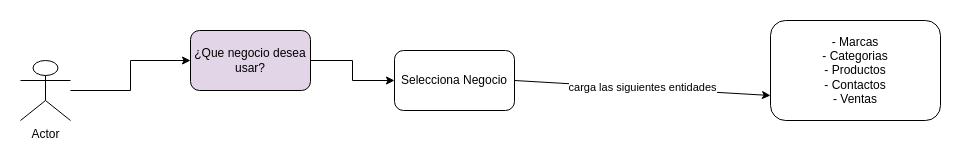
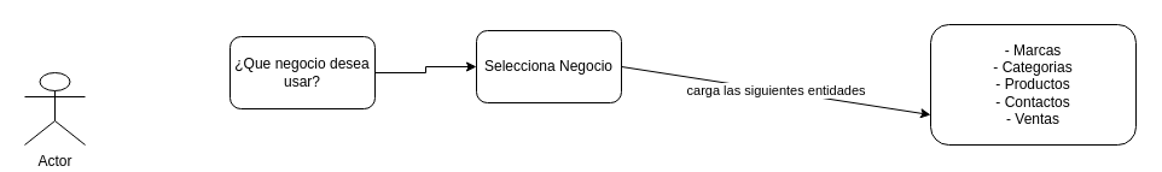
  <mxCell id="0" />
  <mxCell id="1" parent="0" />
- <mxCell id="2" style="edgeStyle=orthogonalEdgeStyle;rounded=0;orthogonalLoop=1;jettySize=auto;html=1;" edge="1" parent="1" source="3" target="8"><mxGeometry relative="1" as="geometry" /></mxCell>
  <mxCell id="3" value="Actor" style="shape=umlActor;verticalLabelPosition=bottom;verticalAlign=top;html=1;outlineConnect=0;" vertex="1" parent="1"><mxGeometry x="20" y="60" width="50" height="60" as="geometry" /></mxCell>
- <mxCell id="4" value="Selecciona Negocio" style="rounded=1;whiteSpace=wrap;html=1;" vertex="1" parent="1"><mxGeometry x="394" y="50" width="120" height="60" as="geometry" /></mxCell>
+ <mxCell id="4" value="Selecciona Negocio" style="rounded=1;whiteSpace=wrap;html=1;" vertex="1" parent="1"><mxGeometry x="394" y="25" width="120" height="60" as="geometry" /></mxCell>
  <mxCell id="5" value="carga las siguientes entidades" style="endArrow=classic;html=1;exitX=1;exitY=0.5;exitDx=0;exitDy=0;entryX=0;entryY=0.75;entryDx=0;entryDy=0;" edge="1" parent="1" source="4" target="6"><mxGeometry width="50" height="50" relative="1" as="geometry"><mxPoint x="380" y="-90" as="sourcePoint" /><mxPoint x="430" y="-140" as="targetPoint" /></mxGeometry></mxCell>
  <mxCell id="6" value="- Marcas&lt;br&gt;- Categorias&lt;br&gt;- Productos&lt;br&gt;- Contactos&lt;br&gt;- Ventas" style="rounded=1;whiteSpace=wrap;html=1;" vertex="1" parent="1"><mxGeometry x="770" y="20" width="170" height="100" as="geometry" /></mxCell>
  <mxCell id="7" style="edgeStyle=orthogonalEdgeStyle;rounded=0;orthogonalLoop=1;jettySize=auto;html=1;" edge="1" parent="1" source="8" target="4"><mxGeometry relative="1" as="geometry" /></mxCell>
- <mxCell id="8" value="¿Que negocio desea usar?" style="rounded=1;whiteSpace=wrap;html=1;fillColor=#e1d5e7;" vertex="1" parent="1"><mxGeometry x="190" y="30" width="120" height="60" as="geometry" /></mxCell>
+ <mxCell id="8" value="¿Que negocio desea usar?" style="rounded=1;whiteSpace=wrap;html=1;" vertex="1" parent="1"><mxGeometry x="190" y="30" width="120" height="60" as="geometry" /></mxCell>
